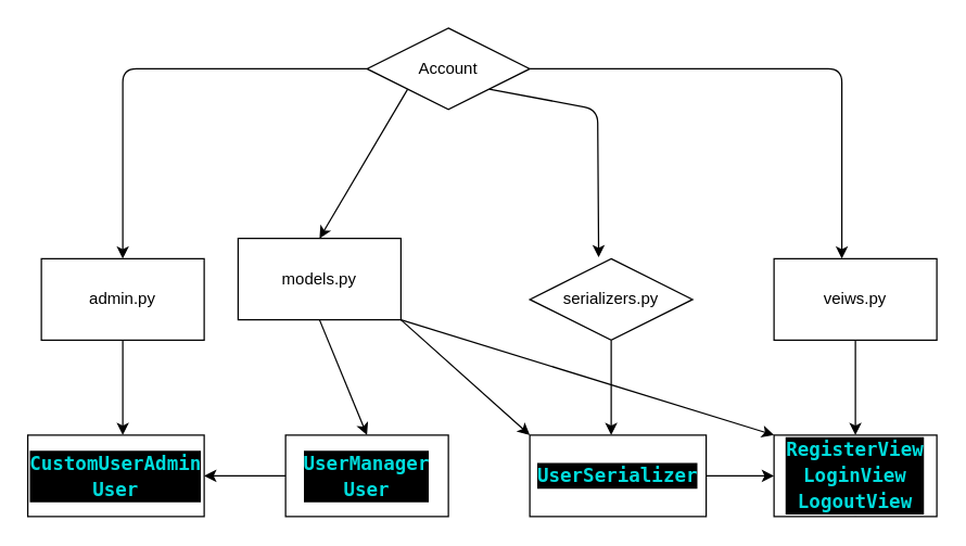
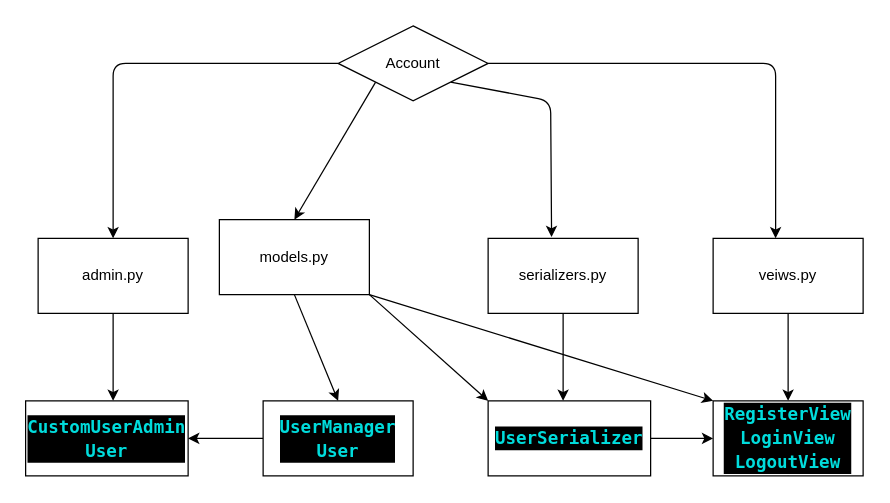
  <mxCell id="0" />
  <mxCell id="1" parent="0" />
  <mxCell id="2" style="edgeStyle=none;html=1;exitX=0;exitY=0.5;exitDx=0;exitDy=0;" edge="1" parent="1" source="6" target="8"><mxGeometry relative="1" as="geometry"><mxPoint x="130" y="210" as="targetPoint" /><Array as="points"><mxPoint x="90" y="50" /></Array></mxGeometry></mxCell>
  <mxCell id="3" style="edgeStyle=none;html=1;exitX=0;exitY=1;exitDx=0;exitDy=0;entryX=0.5;entryY=0;entryDx=0;entryDy=0;" edge="1" parent="1" source="6" target="12"><mxGeometry relative="1" as="geometry"><mxPoint x="270" y="200" as="targetPoint" /></mxGeometry></mxCell>
  <mxCell id="4" style="edgeStyle=none;html=1;exitX=1;exitY=1;exitDx=0;exitDy=0;entryX=0.423;entryY=-0.017;entryDx=0;entryDy=0;entryPerimeter=0;" edge="1" parent="1" source="6" target="14"><mxGeometry relative="1" as="geometry"><mxPoint x="440" y="200" as="targetPoint" /><Array as="points"><mxPoint x="440" y="80" /></Array></mxGeometry></mxCell>
  <mxCell id="5" style="edgeStyle=none;html=1;exitX=1;exitY=0.5;exitDx=0;exitDy=0;" edge="1" parent="1" source="6"><mxGeometry relative="1" as="geometry"><mxPoint x="620" y="190" as="targetPoint" /><Array as="points"><mxPoint x="620" y="50" /></Array></mxGeometry></mxCell>
  <mxCell id="6" value="Account" style="rhombus;whiteSpace=wrap;html=1;" vertex="1" parent="1"><mxGeometry x="270" y="20" width="120" height="60" as="geometry" /></mxCell>
  <mxCell id="7" style="edgeStyle=none;html=1;exitX=0.5;exitY=1;exitDx=0;exitDy=0;" edge="1" parent="1" source="8"><mxGeometry relative="1" as="geometry"><mxPoint x="90" y="320" as="targetPoint" /></mxGeometry></mxCell>
  <mxCell id="8" value="admin.py" style="whiteSpace=wrap;html=1;" vertex="1" parent="1"><mxGeometry x="30" y="190" width="120" height="60" as="geometry" /></mxCell>
  <mxCell id="9" style="edgeStyle=none;html=1;exitX=0.5;exitY=1;exitDx=0;exitDy=0;" edge="1" parent="1" source="12"><mxGeometry relative="1" as="geometry"><mxPoint x="270" y="320" as="targetPoint" /></mxGeometry></mxCell>
  <mxCell id="10" style="edgeStyle=none;html=1;exitX=1;exitY=1;exitDx=0;exitDy=0;entryX=0;entryY=0;entryDx=0;entryDy=0;" edge="1" parent="1" source="12" target="22"><mxGeometry relative="1" as="geometry" /></mxCell>
  <mxCell id="11" style="edgeStyle=none;html=1;exitX=1;exitY=1;exitDx=0;exitDy=0;entryX=0;entryY=0;entryDx=0;entryDy=0;" edge="1" parent="1" source="12" target="23"><mxGeometry relative="1" as="geometry" /></mxCell>
  <mxCell id="12" value="models.py" style="whiteSpace=wrap;html=1;" vertex="1" parent="1"><mxGeometry x="175" y="175" width="120" height="60" as="geometry" /></mxCell>
  <mxCell id="13" style="edgeStyle=none;html=1;exitX=0.5;exitY=1;exitDx=0;exitDy=0;" edge="1" parent="1" source="14"><mxGeometry relative="1" as="geometry"><mxPoint x="450" y="320" as="targetPoint" /></mxGeometry></mxCell>
- <mxCell id="14" value="serializers.py&lt;br&gt;" style="rhombus;whiteSpace=wrap;html=1;" vertex="1" parent="1"><mxGeometry x="390" y="190" width="120" height="60" as="geometry" /></mxCell>
+ <mxCell id="14" value="serializers.py&lt;br&gt;" style="whiteSpace=wrap;html=1;" vertex="1" parent="1"><mxGeometry x="390" y="190" width="120" height="60" as="geometry" /></mxCell>
  <mxCell id="15" style="edgeStyle=none;html=1;exitX=0.5;exitY=1;exitDx=0;exitDy=0;startArrow=none;" edge="1" parent="1" source="23"><mxGeometry relative="1" as="geometry"><mxPoint x="630" y="330" as="targetPoint" /></mxGeometry></mxCell>
  <mxCell id="16" value="" style="edgeStyle=none;html=1;" edge="1" parent="1" source="17" target="23"><mxGeometry relative="1" as="geometry" /></mxCell>
  <mxCell id="17" value="veiws.py&lt;br&gt;" style="whiteSpace=wrap;html=1;" vertex="1" parent="1"><mxGeometry x="570" y="190" width="120" height="60" as="geometry" /></mxCell>
  <mxCell id="18" value="&lt;div style=&quot;background-color: rgb(0, 0, 0); font-family: &amp;quot;Droid Sans Mono&amp;quot;, &amp;quot;monospace&amp;quot;, monospace; font-size: 14px; line-height: 19px;&quot;&gt;&lt;div style=&quot;color: rgb(200, 200, 200); font-weight: normal;&quot;&gt;&lt;span style=&quot;color: #00dcdc;font-weight: bold;&quot;&gt;CustomUserAdmin&lt;/span&gt;&lt;/div&gt;&lt;div style=&quot;&quot;&gt;&lt;font color=&quot;#00dcdc&quot;&gt;&lt;b&gt;User&lt;/b&gt;&lt;/font&gt;&lt;/div&gt;&lt;/div&gt;" style="whiteSpace=wrap;html=1;" vertex="1" parent="1"><mxGeometry x="20" y="320" width="130" height="60" as="geometry" /></mxCell>
  <mxCell id="19" style="edgeStyle=none;html=1;exitX=0;exitY=0.5;exitDx=0;exitDy=0;entryX=1;entryY=0.5;entryDx=0;entryDy=0;" edge="1" parent="1" source="20" target="18"><mxGeometry relative="1" as="geometry" /></mxCell>
  <mxCell id="20" value="&lt;div style=&quot;color: rgb(200, 200, 200); background-color: rgb(0, 0, 0); font-family: &amp;quot;Droid Sans Mono&amp;quot;, &amp;quot;monospace&amp;quot;, monospace; font-size: 14px; line-height: 19px;&quot;&gt;&lt;span style=&quot;color: #00dcdc;font-weight: bold;&quot;&gt;UserManager&lt;/span&gt;&lt;/div&gt;&lt;div style=&quot;color: rgb(200, 200, 200); background-color: rgb(0, 0, 0); font-family: &amp;quot;Droid Sans Mono&amp;quot;, &amp;quot;monospace&amp;quot;, monospace; font-size: 14px; line-height: 19px;&quot;&gt;&lt;span style=&quot;color: #00dcdc;font-weight: bold;&quot;&gt;User&lt;/span&gt;&lt;/div&gt;" style="whiteSpace=wrap;html=1;" vertex="1" parent="1"><mxGeometry x="210" y="320" width="120" height="60" as="geometry" /></mxCell>
  <mxCell id="21" style="edgeStyle=none;html=1;exitX=1;exitY=0.5;exitDx=0;exitDy=0;entryX=0;entryY=0.5;entryDx=0;entryDy=0;" edge="1" parent="1" source="22" target="23"><mxGeometry relative="1" as="geometry" /></mxCell>
  <mxCell id="22" value="&lt;div style=&quot;color: rgb(200, 200, 200); background-color: rgb(0, 0, 0); font-family: &amp;quot;Droid Sans Mono&amp;quot;, &amp;quot;monospace&amp;quot;, monospace; font-size: 14px; line-height: 19px;&quot;&gt;&lt;span style=&quot;color: #00dcdc;font-weight: bold;&quot;&gt;UserSerializer&lt;/span&gt;&lt;/div&gt;" style="whiteSpace=wrap;html=1;" vertex="1" parent="1"><mxGeometry x="390" y="320" width="130" height="60" as="geometry" /></mxCell>
  <mxCell id="23" value="&lt;div style=&quot;color: rgb(200, 200, 200); background-color: rgb(0, 0, 0); font-family: &amp;quot;Droid Sans Mono&amp;quot;, &amp;quot;monospace&amp;quot;, monospace; font-weight: normal; font-size: 14px; line-height: 19px;&quot;&gt;&lt;div&gt;&lt;span style=&quot;color: #00dcdc;font-weight: bold;&quot;&gt;RegisterView&lt;/span&gt;&lt;/div&gt;&lt;div&gt;&lt;div style=&quot;line-height: 19px;&quot;&gt;&lt;span style=&quot;color: #00dcdc;font-weight: bold;&quot;&gt;LoginView&lt;/span&gt;&lt;/div&gt;&lt;/div&gt;&lt;div style=&quot;line-height: 19px;&quot;&gt;&lt;div style=&quot;line-height: 19px;&quot;&gt;&lt;span style=&quot;color: #00dcdc;font-weight: bold;&quot;&gt;LogoutView&lt;/span&gt;&lt;/div&gt;&lt;/div&gt;&lt;/div&gt;" style="whiteSpace=wrap;html=1;" vertex="1" parent="1"><mxGeometry x="570" y="320" width="120" height="60" as="geometry" /></mxCell>
